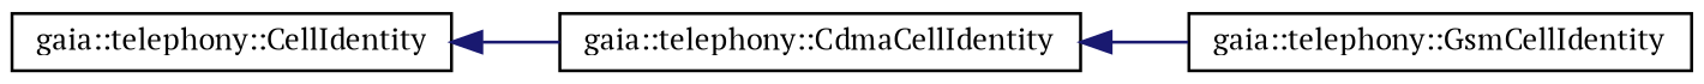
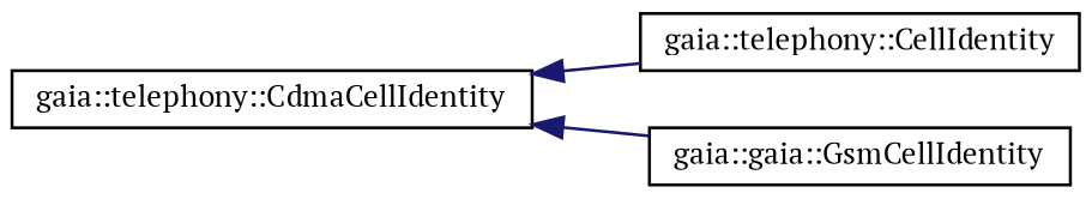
  digraph {
    fontname="PT Serif"
    rankdir=LR
    node [color=black fillcolor=white fontname="PT Serif" fontsize=10 shape=record style=filled]
    edge [color=midnightblue dir=back fontname="PT Serif" fontsize=10 labelfontname=Helvetica labelfontsize=10 style=solid]
    n1 [height=0.2 label="gaia::telephony::CellIdentity" width=0.4]
    n2 [height=0.2 label="gaia::telephony::CdmaCellIdentity" width=0.4]
-   n3 [height=0.2 label="gaia::telephony::GsmCellIdentity" width=0.4]
-   n1 -> n2
+   n3 [height=0.2 label="gaia::gaia::GsmCellIdentity" width=0.4]
+   n2 -> n1
    n2 -> n3
  }
